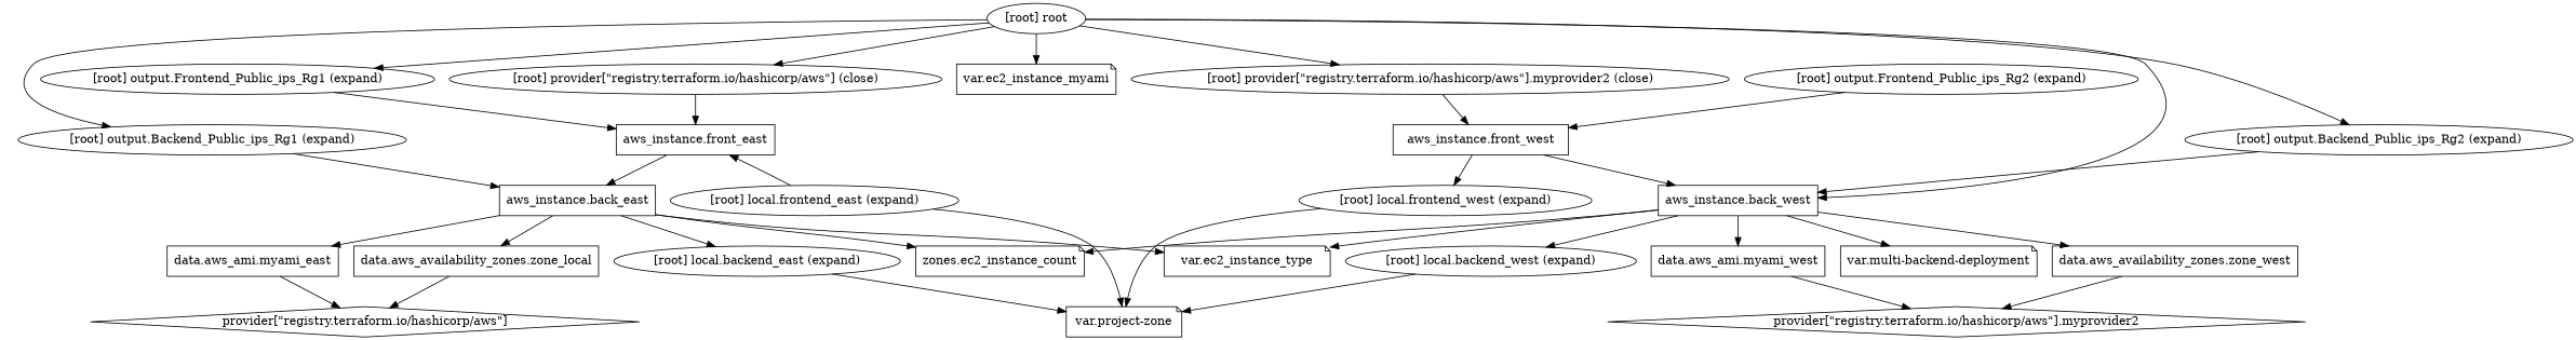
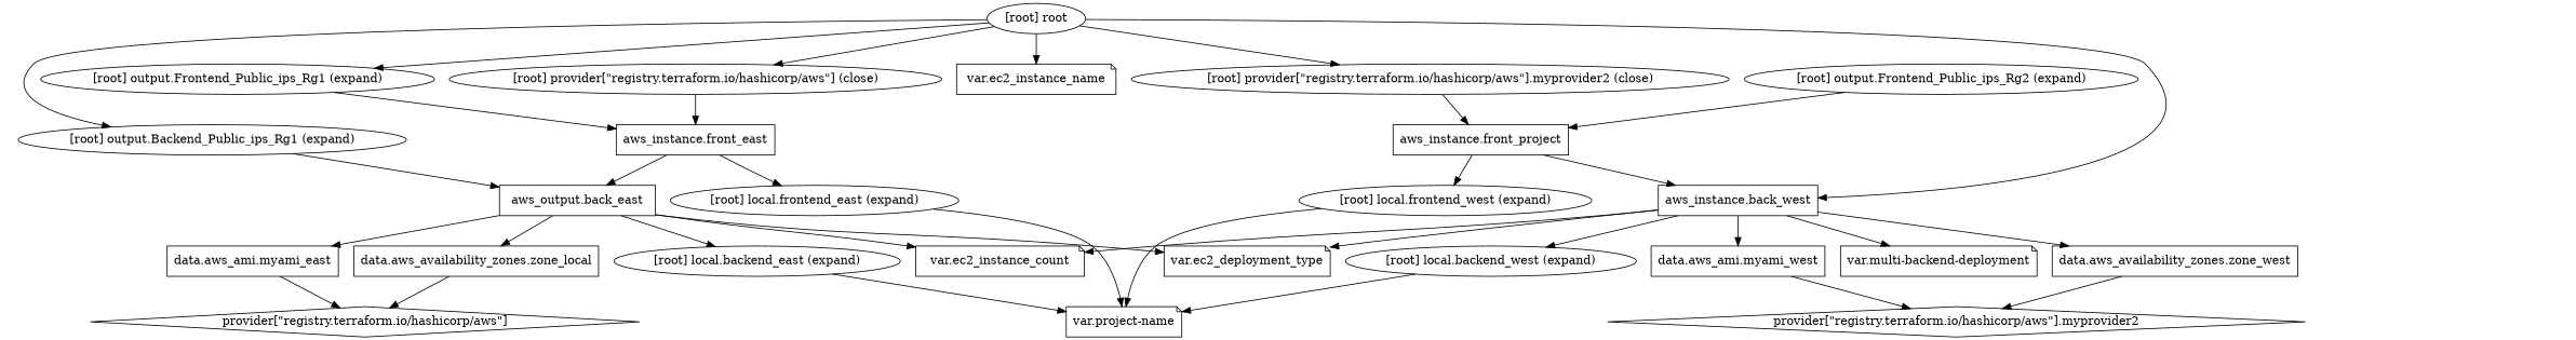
  digraph {
    compound=true
    newrank=true
-   n1 [label="aws_instance.back_east" shape=box]
+   n1 [label="aws_output.back_east" shape=box]
    n2 [label="data.aws_ami.myami_east" shape=box]
    n3 [label="data.aws_availability_zones.zone_local" shape=box]
-   n4 [label="zones.ec2_instance_count" shape=note]
-   n5 [label="var.ec2_instance_type" shape=note]
+   n4 [label="var.ec2_instance_count" shape=note]
+   n5 [label="var.ec2_deployment_type" shape=note]
    "[root] local.backend_east (expand)"
    n7 [label="aws_instance.back_west" shape=box]
    n8 [label="data.aws_ami.myami_west" shape=box]
    n9 [label="data.aws_availability_zones.zone_west" shape=box]
    n10 [label="var.multi-backend-deployment" shape=note]
    "[root] local.backend_west (expand)"
    n12 [label="aws_instance.front_east" shape=box]
    "[root] local.frontend_east (expand)"
-   n14 [label="aws_instance.front_west" shape=box]
+   n14 [label="aws_instance.front_project" shape=box]
    "[root] local.frontend_west (expand)"
    n16 [label="provider[\"registry.terraform.io/hashicorp/aws\"]" shape=diamond]
    n17 [label="provider[\"registry.terraform.io/hashicorp/aws\"].myprovider2" shape=diamond]
-   n18 [label="var.ec2_instance_myami" shape=note]
-   n19 [label="var.project-zone" shape=note]
+   n18 [label="var.ec2_instance_name" shape=note]
+   n19 [label="var.project-name" shape=note]
    "[root] output.Backend_Public_ips_Rg1 (expand)"
-   "[root] output.Backend_Public_ips_Rg2 (expand)"
    "[root] output.Frontend_Public_ips_Rg1 (expand)"
    "[root] output.Frontend_Public_ips_Rg2 (expand)"
    "[root] provider[\"registry.terraform.io/hashicorp/aws\"] (close)"
    "[root] provider[\"registry.terraform.io/hashicorp/aws\"].myprovider2 (close)"
    "[root] root"
    subgraph sub_1 {
      n1
      n2
      n3
      n4
      n5
      "[root] local.backend_east (expand)"
      n7
      n8
      n9
      n10
      "[root] local.backend_west (expand)"
      n12
      "[root] local.frontend_east (expand)"
      n14
      "[root] local.frontend_west (expand)"
      n16
      n17
      n18
      n19
      "[root] output.Backend_Public_ips_Rg1 (expand)"
-     "[root] output.Backend_Public_ips_Rg2 (expand)"
      "[root] output.Frontend_Public_ips_Rg1 (expand)"
      "[root] output.Frontend_Public_ips_Rg2 (expand)"
      "[root] provider[\"registry.terraform.io/hashicorp/aws\"] (close)"
      "[root] provider[\"registry.terraform.io/hashicorp/aws\"].myprovider2 (close)"
      "[root] root"
    }
    n1 -> n2
    n1 -> n3
    n1 -> n4
    n1 -> n5
    n1 -> "[root] local.backend_east (expand)"
    n2 -> n16
    n3 -> n16
    "[root] local.backend_east (expand)" -> n19
    n7 -> n4
    n7 -> n5
    n7 -> n8
    n7 -> n9
    n7 -> n10
    n7 -> "[root] local.backend_west (expand)"
    n8 -> n17
    n9 -> n17
    "[root] local.backend_west (expand)" -> n19
    n12 -> n1
-   "[root] local.frontend_east (expand)" -> n12
+   n12 -> "[root] local.frontend_east (expand)"
    "[root] local.frontend_east (expand)" -> n19
    n14 -> n7
    n14 -> "[root] local.frontend_west (expand)"
    "[root] local.frontend_west (expand)" -> n19
    "[root] output.Backend_Public_ips_Rg1 (expand)" -> n1
-   "[root] output.Backend_Public_ips_Rg2 (expand)" -> n7
    "[root] output.Frontend_Public_ips_Rg1 (expand)" -> n12
    "[root] output.Frontend_Public_ips_Rg2 (expand)" -> n14
    "[root] provider[\"registry.terraform.io/hashicorp/aws\"] (close)" -> n12
    "[root] provider[\"registry.terraform.io/hashicorp/aws\"].myprovider2 (close)" -> n14
    "[root] root" -> n7
    "[root] root" -> n18
    "[root] root" -> "[root] output.Backend_Public_ips_Rg1 (expand)"
-   "[root] root" -> "[root] output.Backend_Public_ips_Rg2 (expand)"
    "[root] root" -> "[root] output.Frontend_Public_ips_Rg1 (expand)"
    "[root] root" -> "[root] provider[\"registry.terraform.io/hashicorp/aws\"] (close)"
    "[root] root" -> "[root] provider[\"registry.terraform.io/hashicorp/aws\"].myprovider2 (close)"
  }
